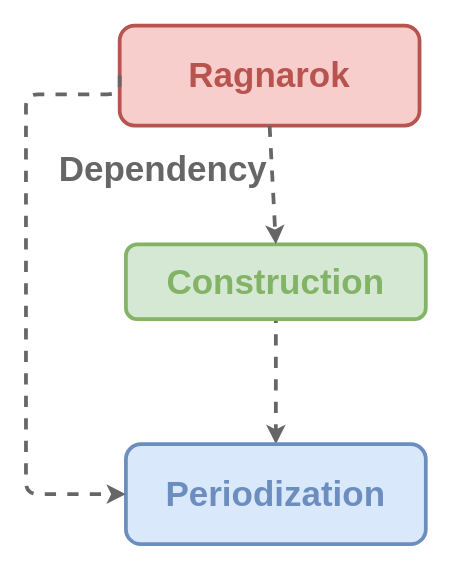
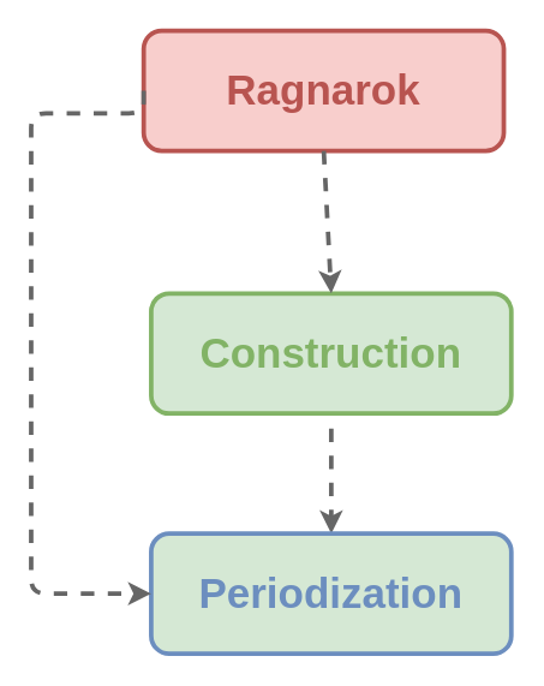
  <mxCell id="0" />
  <mxCell id="1" parent="0" />
  <mxCell id="2" value="" style="endArrow=classic;html=1;fillColor=#f8cecc;strokeColor=#666666;strokeWidth=3;dashed=1;exitX=0.5;exitY=0;exitDx=0;exitDy=0;" edge="1" parent="1" source="4" target="3"><mxGeometry width="50" height="50" relative="1" as="geometry"><mxPoint x="220" y="265" as="sourcePoint" /><mxPoint x="410" y="105" as="targetPoint" /></mxGeometry></mxCell>
- <mxCell id="3" value="&lt;font size=&quot;1&quot; color=&quot;#6c8ebf&quot;&gt;&lt;b style=&quot;font-size: 28px&quot;&gt;Periodization&lt;/b&gt;&lt;/font&gt;" style="rounded=1;whiteSpace=wrap;html=1;fillColor=#dae8fc;strokeColor=#6c8ebf;strokeWidth=3;" vertex="1" parent="1"><mxGeometry x="100" y="355" width="240" height="80" as="geometry" /></mxCell>
- <mxCell id="4" value="&lt;font size=&quot;1&quot; color=&quot;#82b366&quot;&gt;&lt;b style=&quot;font-size: 28px&quot;&gt;Construction&lt;/b&gt;&lt;/font&gt;" style="rounded=1;whiteSpace=wrap;html=1;fillColor=#d5e8d4;strokeColor=#82b366;strokeWidth=3;" vertex="1" parent="1"><mxGeometry x="100" y="195" width="240" height="60" as="geometry" /></mxCell>
+ <mxCell id="3" value="&lt;font size=&quot;1&quot; color=&quot;#6c8ebf&quot;&gt;&lt;b style=&quot;font-size: 28px&quot;&gt;Periodization&lt;/b&gt;&lt;/font&gt;" style="rounded=1;whiteSpace=wrap;html=1;fillColor=#d5e8d4;strokeColor=#6c8ebf;strokeWidth=3;" vertex="1" parent="1"><mxGeometry x="100" y="355" width="240" height="80" as="geometry" /></mxCell>
+ <mxCell id="4" value="&lt;font size=&quot;1&quot; color=&quot;#82b366&quot;&gt;&lt;b style=&quot;font-size: 28px&quot;&gt;Construction&lt;/b&gt;&lt;/font&gt;" style="rounded=1;whiteSpace=wrap;html=1;fillColor=#d5e8d4;strokeColor=#82b366;strokeWidth=3;" vertex="1" parent="1"><mxGeometry x="100" y="195" width="240" height="80" as="geometry" /></mxCell>
  <mxCell id="5" value="&lt;font size=&quot;1&quot; color=&quot;#b85450&quot;&gt;&lt;b style=&quot;font-size: 28px&quot;&gt;Ragnarok&lt;/b&gt;&lt;/font&gt;" style="rounded=1;whiteSpace=wrap;html=1;fillColor=#f8cecc;strokeColor=#b85450;strokeWidth=3;" vertex="1" parent="1"><mxGeometry x="95" y="20" width="240" height="80" as="geometry" /></mxCell>
  <mxCell id="6" value="" style="endArrow=classic;html=1;fillColor=#f8cecc;strokeColor=#666666;strokeWidth=3;dashed=1;entryX=0;entryY=0.5;entryDx=0;entryDy=0;exitX=0;exitY=0.5;exitDx=0;exitDy=0;edgeStyle=orthogonalEdgeStyle;" edge="1" parent="1" source="5" target="3"><mxGeometry width="50" height="50" relative="1" as="geometry"><mxPoint x="50" y="205" as="sourcePoint" /><mxPoint x="110" y="205" as="targetPoint" /><Array as="points"><mxPoint x="20" y="75" /><mxPoint x="20" y="395" /></Array></mxGeometry></mxCell>
  <mxCell id="7" value="" style="endArrow=classic;html=1;fillColor=#f8cecc;strokeColor=#666666;strokeWidth=3;dashed=1;exitX=0.5;exitY=1;exitDx=0;exitDy=0;entryX=0.5;entryY=0;entryDx=0;entryDy=0;" edge="1" parent="1" source="5" target="4"><mxGeometry width="50" height="50" relative="1" as="geometry"><mxPoint x="-70" y="305" as="sourcePoint" /><mxPoint x="340" y="165" as="targetPoint" /></mxGeometry></mxCell>
- <mxCell id="8" value="&lt;b&gt;&lt;font style=&quot;font-size: 28px&quot; color=&quot;#666666&quot;&gt;Dependency&lt;/font&gt;&lt;/b&gt;" style="text;html=1;align=center;verticalAlign=middle;whiteSpace=wrap;rounded=0;" vertex="1" parent="1"><mxGeometry x="40" y="115" width="180" height="40" as="geometry" /></mxCell>
